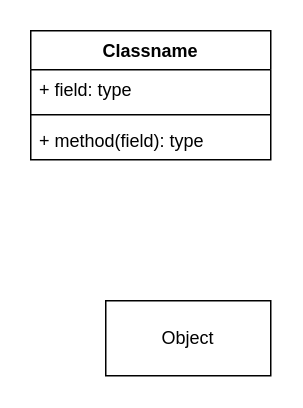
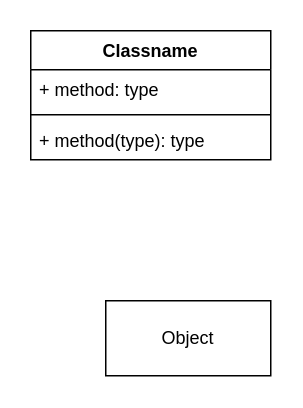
  <mxCell id="0" />
  <mxCell id="1" parent="0" />
  <mxCell id="2" value="Object" style="html=1;whiteSpace=wrap;" parent="1" vertex="1"><mxGeometry x="70" y="200" width="110" height="50" as="geometry" /></mxCell>
  <mxCell id="3" value="Classname" style="swimlane;fontStyle=1;align=center;verticalAlign=top;childLayout=stackLayout;horizontal=1;startSize=26;horizontalStack=0;resizeParent=1;resizeParentMax=0;resizeLast=0;collapsible=1;marginBottom=0;whiteSpace=wrap;html=1;" parent="1" vertex="1"><mxGeometry x="20" y="20" width="160" height="86" as="geometry" /></mxCell>
- <mxCell id="4" value="+ field: type" style="text;strokeColor=none;fillColor=none;align=left;verticalAlign=top;spacingLeft=4;spacingRight=4;overflow=hidden;rotatable=0;points=[[0,0.5],[1,0.5]];portConstraint=eastwest;whiteSpace=wrap;html=1;" parent="3" vertex="1"><mxGeometry y="26" width="160" height="26" as="geometry" /></mxCell>
+ <mxCell id="4" value="+ method: type" style="text;strokeColor=none;fillColor=none;align=left;verticalAlign=top;spacingLeft=4;spacingRight=4;overflow=hidden;rotatable=0;points=[[0,0.5],[1,0.5]];portConstraint=eastwest;whiteSpace=wrap;html=1;" parent="3" vertex="1"><mxGeometry y="26" width="160" height="26" as="geometry" /></mxCell>
  <mxCell id="5" value="" style="line;strokeWidth=1;fillColor=none;align=left;verticalAlign=middle;spacingTop=-1;spacingLeft=3;spacingRight=3;rotatable=0;labelPosition=right;points=[];portConstraint=eastwest;strokeColor=inherit;" parent="3" vertex="1"><mxGeometry y="52" width="160" height="8" as="geometry" /></mxCell>
- <mxCell id="6" value="+ method(field): type" style="text;strokeColor=none;fillColor=none;align=left;verticalAlign=top;spacingLeft=4;spacingRight=4;overflow=hidden;rotatable=0;points=[[0,0.5],[1,0.5]];portConstraint=eastwest;whiteSpace=wrap;html=1;" parent="3" vertex="1"><mxGeometry y="60" width="160" height="26" as="geometry" /></mxCell>
+ <mxCell id="6" value="+ method(type): type" style="text;strokeColor=none;fillColor=none;align=left;verticalAlign=top;spacingLeft=4;spacingRight=4;overflow=hidden;rotatable=0;points=[[0,0.5],[1,0.5]];portConstraint=eastwest;whiteSpace=wrap;html=1;" parent="3" vertex="1"><mxGeometry y="60" width="160" height="26" as="geometry" /></mxCell>
